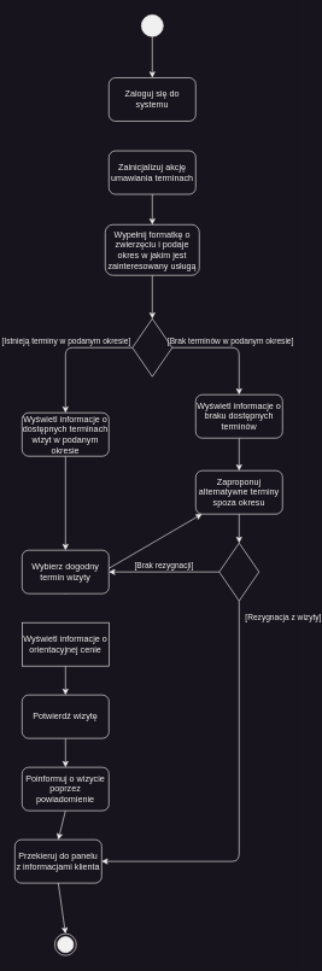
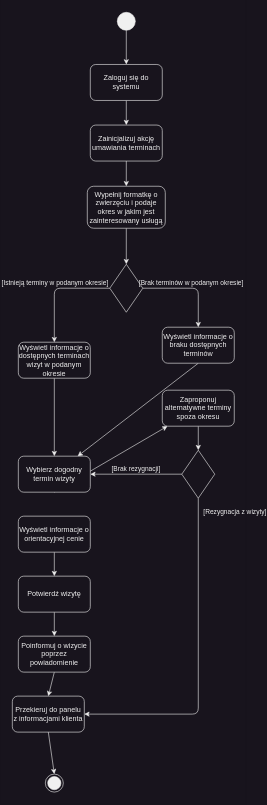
  <mxCell id="0" />
  <mxCell id="1" parent="0" />
  <mxCell id="2" style="edgeStyle=none;html=1;exitX=0.5;exitY=1;exitDx=0;exitDy=0;entryX=0.5;entryY=0;entryDx=0;entryDy=0;fillColor=#18141D;strokeColor=#F0F0F0;fontColor=#F0F0F0;" parent="1" source="3" target="5" edge="1"><mxGeometry relative="1" as="geometry" /></mxCell>
  <mxCell id="3" value="" style="ellipse;fillColor=#F0F0F0;strokeColor=#F0F0F0;fontColor=#F0F0F0;" parent="1" vertex="1"><mxGeometry x="195" y="20" width="30" height="30" as="geometry" /></mxCell>
+ <mxCell id="4" style="edgeStyle=none;html=1;exitX=0.5;exitY=1;exitDx=0;exitDy=0;entryX=0.5;entryY=0;entryDx=0;entryDy=0;fillColor=#18141D;strokeColor=#F0F0F0;fontColor=#F0F0F0;" parent="1" source="5" target="7" edge="1"><mxGeometry relative="1" as="geometry" /></mxCell>
  <mxCell id="5" value="Zaloguj się do systemu" style="rounded=1;whiteSpace=wrap;html=1;fillColor=#18141D;strokeColor=#F0F0F0;fontColor=#F0F0F0;" parent="1" vertex="1"><mxGeometry x="150" y="107" width="120" height="60" as="geometry" /></mxCell>
  <mxCell id="6" style="edgeStyle=none;html=1;exitX=0.5;exitY=1;exitDx=0;exitDy=0;fillColor=#18141D;strokeColor=#F0F0F0;fontColor=#F0F0F0;" parent="1" source="7" target="9" edge="1"><mxGeometry relative="1" as="geometry" /></mxCell>
  <mxCell id="7" value="Zainicjalizuj akcję umawiania terminach" style="rounded=1;whiteSpace=wrap;html=1;fillColor=#18141D;strokeColor=#F0F0F0;fontColor=#F0F0F0;" parent="1" vertex="1"><mxGeometry x="150" y="208" width="120" height="60" as="geometry" /></mxCell>
  <mxCell id="8" style="edgeStyle=none;html=1;exitX=0.5;exitY=1;exitDx=0;exitDy=0;entryX=0.5;entryY=0;entryDx=0;entryDy=0;fillColor=#18141D;strokeColor=#F0F0F0;fontColor=#F0F0F0;" parent="1" source="9" target="14" edge="1"><mxGeometry relative="1" as="geometry" /></mxCell>
  <mxCell id="9" value="Wypełnij formatkę o zwierzęciu i podaje okres w jakim jest zainteresowany usługą" style="rounded=1;whiteSpace=wrap;html=1;fillColor=#18141D;strokeColor=#F0F0F0;fontColor=#F0F0F0;" parent="1" vertex="1"><mxGeometry x="145" y="310" width="130" height="70" as="geometry" /></mxCell>
  <mxCell id="10" style="edgeStyle=none;html=1;exitX=0.5;exitY=1;exitDx=0;exitDy=0;fillColor=#18141D;strokeColor=#F0F0F0;fontColor=#F0F0F0;" parent="1" source="11" target="27" edge="1"><mxGeometry relative="1" as="geometry" /></mxCell>
  <mxCell id="11" value="Wyświetl informacje o dostępnych terminach wizyt w podanym okresie" style="rounded=1;whiteSpace=wrap;html=1;fillColor=#18141D;strokeColor=#F0F0F0;fontColor=#F0F0F0;" parent="1" vertex="1"><mxGeometry x="30" y="570" width="120" height="60" as="geometry" /></mxCell>
  <mxCell id="12" style="edgeStyle=none;html=1;exitX=0;exitY=0.5;exitDx=0;exitDy=0;entryX=0.5;entryY=0;entryDx=0;entryDy=0;fillColor=#18141D;strokeColor=#F0F0F0;fontColor=#F0F0F0;" parent="1" source="14" target="11" edge="1"><mxGeometry relative="1" as="geometry"><Array as="points"><mxPoint x="90" y="480" /></Array></mxGeometry></mxCell>
  <mxCell id="13" value="[Istnieją terminy w podanym okresie]" style="edgeLabel;html=1;align=center;verticalAlign=middle;resizable=0;points=[];fillColor=#18141D;strokeColor=#F0F0F0;labelBackgroundColor=none;fontColor=#F0F0F0;" parent="12" vertex="1" connectable="0"><mxGeometry x="-0.296" y="2" relative="1" as="geometry"><mxPoint x="-28" y="-12" as="offset" /></mxGeometry></mxCell>
  <mxCell id="14" value="" style="rhombus;whiteSpace=wrap;html=1;fillColor=#18141D;strokeColor=#F0F0F0;fontColor=#F0F0F0;" parent="1" vertex="1"><mxGeometry x="182.5" y="440" width="55" height="80" as="geometry" /></mxCell>
  <mxCell id="15" style="edgeStyle=none;html=1;exitX=0;exitY=0.5;exitDx=0;exitDy=0;entryX=0.5;entryY=0;entryDx=0;entryDy=0;fillColor=#18141D;strokeColor=#F0F0F0;fontColor=#F0F0F0;" parent="1" target="18" edge="1"><mxGeometry relative="1" as="geometry"><mxPoint x="237.5" y="480" as="sourcePoint" /><mxPoint x="330" y="570" as="targetPoint" /><Array as="points"><mxPoint x="330" y="480" /></Array></mxGeometry></mxCell>
  <mxCell id="16" value="[Brak terminów w podanym okresie]" style="edgeLabel;html=1;align=center;verticalAlign=middle;resizable=0;points=[];fillColor=#18141D;strokeColor=#F0F0F0;labelBackgroundColor=none;fontColor=#F0F0F0;" parent="15" vertex="1" connectable="0"><mxGeometry x="-0.413" y="1" relative="1" as="geometry"><mxPoint x="34" y="-9" as="offset" /></mxGeometry></mxCell>
- <mxCell id="17" style="edgeStyle=none;html=1;exitX=0.5;exitY=1;exitDx=0;exitDy=0;entryX=0.5;entryY=0;entryDx=0;entryDy=0;fillColor=#18141D;strokeColor=#F0F0F0;fontColor=#F0F0F0;" parent="1" source="18" target="20" edge="1"><mxGeometry relative="1" as="geometry" /></mxCell>
+ <mxCell id="17" style="edgeStyle=none;html=1;exitX=0.5;exitY=1;exitDx=0;exitDy=0;fillColor=#18141D;strokeColor=#F0F0F0;fontColor=#F0F0F0;" parent="1" source="18" target="27" edge="1"><mxGeometry relative="1" as="geometry" /></mxCell>
  <mxCell id="18" value="Wyświetl informacje o braku dostępnych terminów" style="rounded=1;whiteSpace=wrap;html=1;fillColor=#18141D;strokeColor=#F0F0F0;fontColor=#F0F0F0;" parent="1" vertex="1"><mxGeometry x="270" y="545" width="120" height="60" as="geometry" /></mxCell>
  <mxCell id="19" style="edgeStyle=none;html=1;exitX=0.5;exitY=1;exitDx=0;exitDy=0;entryX=0.5;entryY=0;entryDx=0;entryDy=0;fillColor=#18141D;strokeColor=#F0F0F0;fontColor=#F0F0F0;" parent="1" source="20" target="25" edge="1"><mxGeometry relative="1" as="geometry" /></mxCell>
  <mxCell id="20" value="Zaproponuj alternatywne terminy spoza okresu" style="rounded=1;whiteSpace=wrap;html=1;fillColor=#18141D;strokeColor=#F0F0F0;fontColor=#F0F0F0;" parent="1" vertex="1"><mxGeometry x="270" y="650" width="120" height="60" as="geometry" /></mxCell>
  <mxCell id="21" style="edgeStyle=none;html=1;exitX=0;exitY=0.5;exitDx=0;exitDy=0;entryX=1;entryY=0.5;entryDx=0;entryDy=0;fillColor=#18141D;strokeColor=#F0F0F0;fontColor=#F0F0F0;" parent="1" source="25" target="27" edge="1"><mxGeometry relative="1" as="geometry" /></mxCell>
  <mxCell id="22" value="[Brak rezygnacji]" style="edgeLabel;html=1;align=center;verticalAlign=middle;resizable=0;points=[];fillColor=#18141D;strokeColor=#F0F0F0;labelBackgroundColor=none;fontColor=#F0F0F0;" parent="21" vertex="1" connectable="0"><mxGeometry x="-0.222" y="1" relative="1" as="geometry"><mxPoint x="-18" y="-11" as="offset" /></mxGeometry></mxCell>
  <mxCell id="23" style="edgeStyle=none;html=1;exitX=0.5;exitY=1;exitDx=0;exitDy=0;entryX=1;entryY=0.5;entryDx=0;entryDy=0;fillColor=#18141D;strokeColor=#F0F0F0;fontColor=#F0F0F0;" parent="1" source="25" target="35" edge="1"><mxGeometry relative="1" as="geometry"><Array as="points"><mxPoint x="330" y="1190" /></Array></mxGeometry></mxCell>
  <mxCell id="24" value="[Rezygnacja z wizyty]" style="edgeLabel;html=1;align=center;verticalAlign=middle;resizable=0;points=[];fillColor=#18141D;strokeColor=#F0F0F0;labelBackgroundColor=none;fontColor=#F0F0F0;" parent="23" vertex="1" connectable="0"><mxGeometry x="-0.534" y="2" relative="1" as="geometry"><mxPoint x="58" y="-106" as="offset" /></mxGeometry></mxCell>
  <mxCell id="25" value="" style="rhombus;whiteSpace=wrap;html=1;fillColor=#18141D;strokeColor=#F0F0F0;fontColor=#F0F0F0;" parent="1" vertex="1"><mxGeometry x="302.5" y="750" width="55" height="80" as="geometry" /></mxCell>
  <mxCell id="26" style="edgeStyle=none;html=1;exitX=0.5;exitY=1;exitDx=0;exitDy=0;fillColor=#18141D;strokeColor=#F0F0F0;fontColor=#F0F0F0;" parent="1" source="27" target="20" edge="1"><mxGeometry relative="1" as="geometry" /></mxCell>
  <mxCell id="27" value="Wybierz dogodny termin wizyty" style="rounded=1;whiteSpace=wrap;html=1;fillColor=#18141D;strokeColor=#F0F0F0;fontColor=#F0F0F0;" parent="1" vertex="1"><mxGeometry x="30" y="760" width="120" height="60" as="geometry" /></mxCell>
  <mxCell id="28" style="edgeStyle=none;html=1;exitX=0.5;exitY=1;exitDx=0;exitDy=0;entryX=0.5;entryY=0;entryDx=0;entryDy=0;fillColor=#18141D;strokeColor=#F0F0F0;fontColor=#F0F0F0;" parent="1" source="29" target="31" edge="1"><mxGeometry relative="1" as="geometry" /></mxCell>
- <mxCell id="29" value="Wyświetl informacje o orientacyjnej cenie" style="whiteSpace=wrap;html=1;fillColor=#18141D;strokeColor=#F0F0F0;fontColor=#F0F0F0;rounded=0;" parent="1" vertex="1"><mxGeometry x="30" y="860" width="120" height="60" as="geometry" /></mxCell>
+ <mxCell id="29" value="Wyświetl informacje o orientacyjnej cenie" style="rounded=1;whiteSpace=wrap;html=1;fillColor=#18141D;strokeColor=#F0F0F0;fontColor=#F0F0F0;" parent="1" vertex="1"><mxGeometry x="30" y="860" width="120" height="60" as="geometry" /></mxCell>
  <mxCell id="30" style="edgeStyle=none;html=1;exitX=0.5;exitY=1;exitDx=0;exitDy=0;fillColor=#18141D;strokeColor=#F0F0F0;fontColor=#F0F0F0;" parent="1" source="31" target="33" edge="1"><mxGeometry relative="1" as="geometry" /></mxCell>
  <mxCell id="31" value="Potwierdź wizytę" style="rounded=1;whiteSpace=wrap;html=1;fillColor=#18141D;strokeColor=#F0F0F0;fontColor=#F0F0F0;" parent="1" vertex="1"><mxGeometry x="30" y="960" width="120" height="60" as="geometry" /></mxCell>
  <mxCell id="32" style="edgeStyle=none;html=1;exitX=0.5;exitY=1;exitDx=0;exitDy=0;entryX=0.5;entryY=0;entryDx=0;entryDy=0;fillColor=#18141D;strokeColor=#F0F0F0;fontColor=#F0F0F0;" parent="1" source="33" target="35" edge="1"><mxGeometry relative="1" as="geometry" /></mxCell>
  <mxCell id="33" value="Poinformuj o wizycie poprzez powiadomienie" style="rounded=1;whiteSpace=wrap;html=1;fillColor=#18141D;strokeColor=#F0F0F0;fontColor=#F0F0F0;" parent="1" vertex="1"><mxGeometry x="30" y="1060" width="120" height="60" as="geometry" /></mxCell>
  <mxCell id="34" style="edgeStyle=none;html=1;exitX=0.5;exitY=1;exitDx=0;exitDy=0;entryX=0.5;entryY=0;entryDx=0;entryDy=0;fillColor=#18141D;strokeColor=#F0F0F0;fontColor=#F0F0F0;" parent="1" source="35" target="36" edge="1"><mxGeometry relative="1" as="geometry" /></mxCell>
  <mxCell id="35" value="Przekieruj do panelu z informacjami klienta" style="rounded=1;whiteSpace=wrap;html=1;fillColor=#18141D;strokeColor=#F0F0F0;fontColor=#F0F0F0;" parent="1" vertex="1"><mxGeometry x="20" y="1160" width="120" height="60" as="geometry" /></mxCell>
  <mxCell id="36" value="" style="ellipse;html=1;shape=endState;fillColor=#F0F0F0;strokeColor=#F0F0F0;fontColor=#F0F0F0;" parent="1" vertex="1"><mxGeometry x="75" y="1290" width="30" height="30" as="geometry" /></mxCell>
